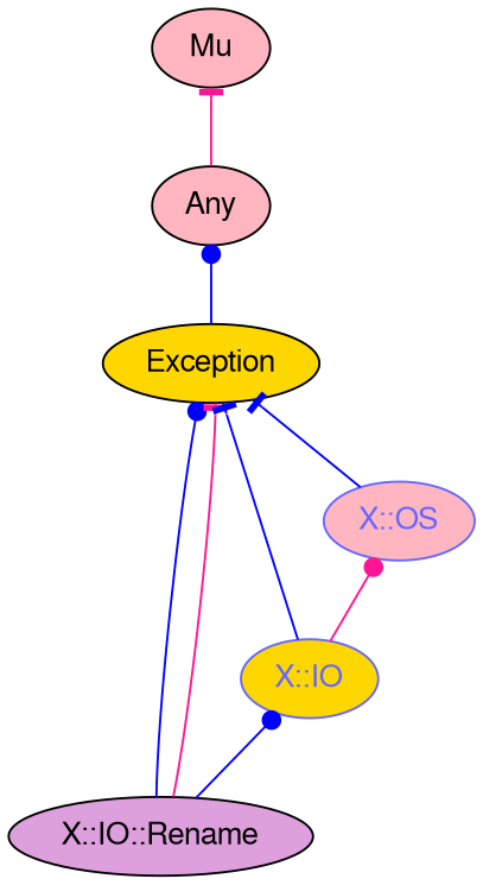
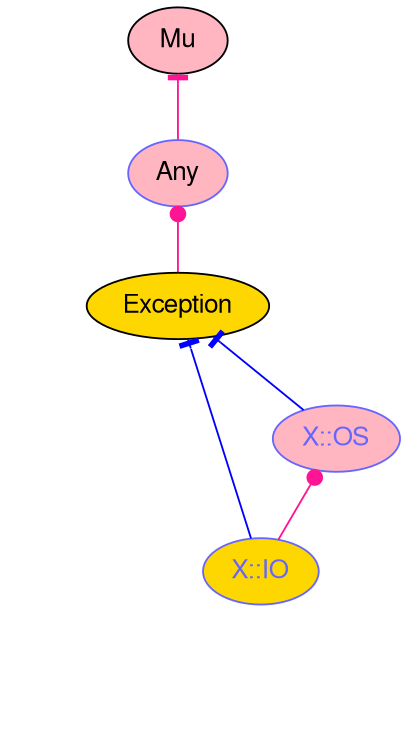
  digraph {
    rankdir=BT
    splines=polyline
    node [color="#000000" fillcolor=lightpink fontcolor="#000000" fontname=FreeSans style=filled]
    edge [arrowhead=dot color=blue]
-   "X::IO::Rename" [fillcolor=plum]
    Exception [fillcolor=gold]
    "X::IO" [color="#6666FF" fillcolor=gold fontcolor="#6666FF"]
-   Any
+   Any [color="#6666FF"]
    "X::OS" [color="#6666FF" fontcolor="#6666FF"]
    Mu
-   "X::IO::Rename" -> Exception
-   "X::IO::Rename" -> Exception [arrowhead=tee color=deeppink]
-   "X::IO::Rename" -> "X::IO"
-   Exception -> Any
+   Exception -> Any [color=deeppink]
    "X::IO" -> Exception [arrowhead=tee]
    "X::IO" -> "X::OS" [color=deeppink]
    Any -> Mu [arrowhead=tee color=deeppink]
    "X::OS" -> Exception [arrowhead=tee]
  }
